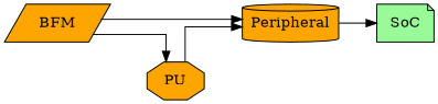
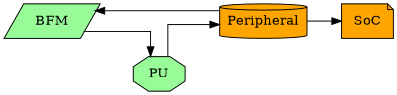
  digraph {
    rankdir=LR
    splines=ortho
    node [fillcolor=orange style=filled]
-   n1 [label=BFM shape=parallelogram]
+   n1 [fillcolor=palegreen label=BFM shape=parallelogram]
    n2 [label=Peripheral shape=cylinder]
-   n3 [label=PU shape=octagon]
-   n4 [fillcolor=palegreen label=SoC shape=note]
-   n1 -> n2
+   n3 [fillcolor=palegreen label=PU shape=octagon]
+   n4 [label=SoC shape=note]
+   n2 -> n1
    n1 -> n3
    n2 -> n4
    n3 -> n2
  }
